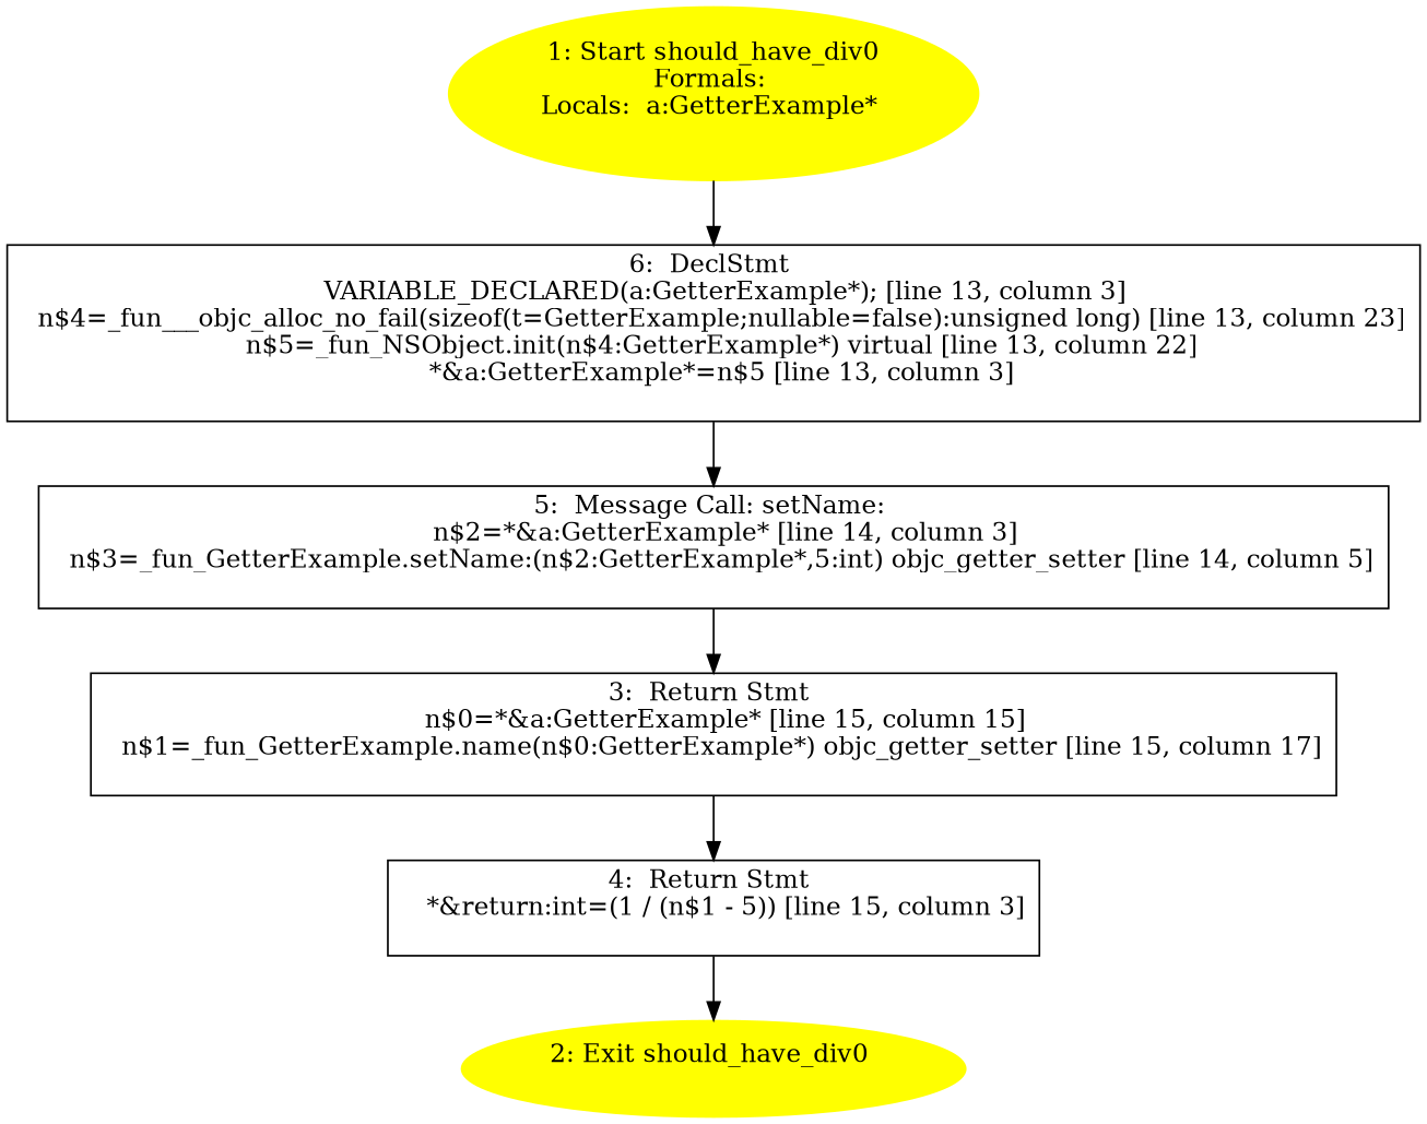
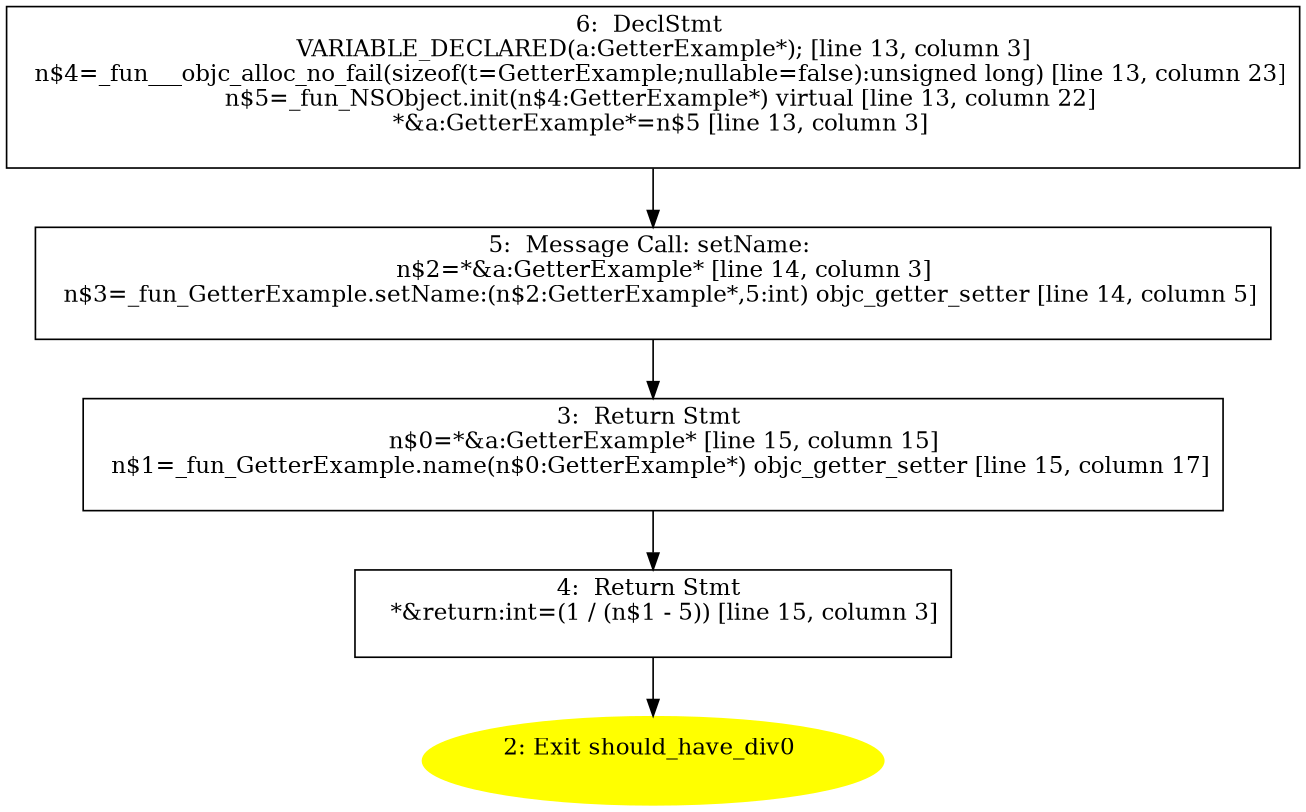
  digraph {
    node [shape=box]
-   n1 [color=yellow label="1: Start should_have_div0\nFormals: \nLocals:  a:GetterExample* \n  " style=filled shape=""]
    n2 [label="6:  DeclStmt \n   VARIABLE_DECLARED(a:GetterExample*); [line 13, column 3]\n  n$4=_fun___objc_alloc_no_fail(sizeof(t=GetterExample;nullable=false):unsigned long) [line 13, column 23]\n  n$5=_fun_NSObject.init(n$4:GetterExample*) virtual [line 13, column 22]\n  *&a:GetterExample*=n$5 [line 13, column 3]\n "]
    n3 [label="5:  Message Call: setName: \n   n$2=*&a:GetterExample* [line 14, column 3]\n  n$3=_fun_GetterExample.setName:(n$2:GetterExample*,5:int) objc_getter_setter [line 14, column 5]\n "]
    n4 [color=yellow label="2: Exit should_have_div0 \n  " style=filled shape=""]
    n5 [label="3:  Return Stmt \n   n$0=*&a:GetterExample* [line 15, column 15]\n  n$1=_fun_GetterExample.name(n$0:GetterExample*) objc_getter_setter [line 15, column 17]\n "]
    n6 [label="4:  Return Stmt \n   *&return:int=(1 / (n$1 - 5)) [line 15, column 3]\n "]
-   n1 -> n2
    n2 -> n3
    n3 -> n5
    n5 -> n6
    n6 -> n4
  }
